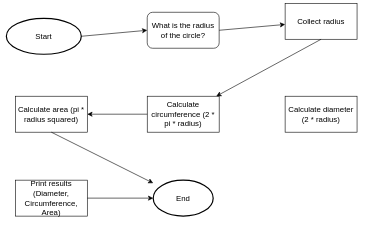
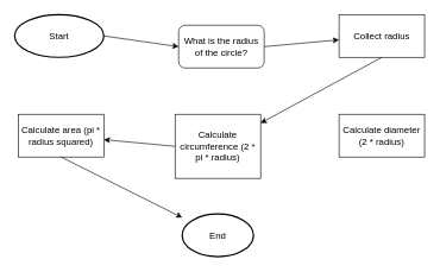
  <mxCell id="0" />
  <mxCell id="1" parent="0" />
- <mxCell id="2" value="&lt;font style=&quot;font-size: 13px;&quot;&gt;Start&lt;/font&gt;" style="strokeWidth=2;html=1;shape=mxgraph.flowchart.start_1;whiteSpace=wrap;" vertex="1" parent="1"><mxGeometry x="10" y="30" width="125" height="60" as="geometry" /></mxCell>
+ <mxCell id="2" value="&lt;font style=&quot;font-size: 13px;&quot;&gt;Start&lt;/font&gt;" style="strokeWidth=2;html=1;shape=mxgraph.flowchart.start_1;whiteSpace=wrap;" vertex="1" parent="1"><mxGeometry x="20" y="20" width="125" height="60" as="geometry" /></mxCell>
  <mxCell id="3" value="&lt;font style=&quot;font-size: 13px;&quot;&gt;Calculate diameter (2 * radius)&lt;/font&gt;" style="rounded=0;whiteSpace=wrap;html=1;" vertex="1" parent="1"><mxGeometry x="475" y="160" width="120" height="60" as="geometry" /></mxCell>
- <mxCell id="4" value="&lt;font style=&quot;font-size: 13px;&quot;&gt;Collect radius&lt;/font&gt;" style="rounded=0;whiteSpace=wrap;html=1;" vertex="1" parent="1"><mxGeometry x="475" y="5" width="120" height="60" as="geometry" /></mxCell>
+ <mxCell id="4" value="&lt;font style=&quot;font-size: 13px;&quot;&gt;Collect radius&lt;/font&gt;" style="rounded=0;whiteSpace=wrap;html=1;" vertex="1" parent="1"><mxGeometry x="475" y="20" width="120" height="60" as="geometry" /></mxCell>
  <mxCell id="5" value="&lt;font style=&quot;font-size: 13px;&quot;&gt;Calculate area (pi * radius squared)&lt;/font&gt;" style="rounded=0;whiteSpace=wrap;html=1;" vertex="1" parent="1"><mxGeometry x="25" y="160" width="120" height="60" as="geometry" /></mxCell>
- <mxCell id="6" value="&lt;font style=&quot;font-size: 13px;&quot;&gt;Calculate circumference (2 * pi * radius)&lt;/font&gt;" style="rounded=0;whiteSpace=wrap;html=1;" vertex="1" parent="1"><mxGeometry x="245" y="160" width="120" height="60" as="geometry" /></mxCell>
- <mxCell id="7" value="&lt;font style=&quot;font-size: 13px;&quot;&gt;Print results (Diameter, Circumference, Area)&lt;/font&gt;" style="rounded=0;whiteSpace=wrap;html=1;" vertex="1" parent="1"><mxGeometry x="25" y="300" width="120" height="60" as="geometry" /></mxCell>
+ <mxCell id="6" value="&lt;font style=&quot;font-size: 13px;&quot;&gt;Calculate circumference (2 * pi * radius)&lt;/font&gt;" style="rounded=0;whiteSpace=wrap;html=1;" vertex="1" parent="1"><mxGeometry x="245" y="160" width="120" height="90" as="geometry" /></mxCell>
  <mxCell id="8" value="&lt;font style=&quot;font-size: 13px;&quot;&gt;End&lt;/font&gt;" style="strokeWidth=2;html=1;shape=mxgraph.flowchart.start_1;whiteSpace=wrap;" vertex="1" parent="1"><mxGeometry x="255" y="300" width="100" height="60" as="geometry" /></mxCell>
- <mxCell id="9" value="&lt;font style=&quot;font-size: 13px;&quot;&gt;What is the radius of the circle?&lt;/font&gt;" style="rounded=1;whiteSpace=wrap;html=1;" vertex="1" parent="1"><mxGeometry x="245" y="20" width="120" height="60" as="geometry" /></mxCell>
+ <mxCell id="9" value="&lt;font style=&quot;font-size: 13px;&quot;&gt;What is the radius of the circle?&lt;/font&gt;" style="rounded=1;whiteSpace=wrap;html=1;" vertex="1" parent="1"><mxGeometry x="250" y="35" width="120" height="60" as="geometry" /></mxCell>
  <mxCell id="10" value="" style="edgeStyle=none;orthogonalLoop=1;jettySize=auto;html=1;rounded=0;exitX=1;exitY=0.5;exitDx=0;exitDy=0;exitPerimeter=0;entryX=0;entryY=0.5;entryDx=0;entryDy=0;" edge="1" parent="1" source="2" target="9"><mxGeometry width="100" relative="1" as="geometry"><mxPoint x="105" y="-10" as="sourcePoint" /><mxPoint x="205" y="-10" as="targetPoint" /><Array as="points" /></mxGeometry></mxCell>
  <mxCell id="11" value="" style="endArrow=classic;html=1;rounded=0;exitX=1;exitY=0.5;exitDx=0;exitDy=0;" edge="1" parent="1" source="9" target="4"><mxGeometry width="50" height="50" relative="1" as="geometry"><mxPoint x="374" y="60" as="sourcePoint" /><mxPoint x="424" as="targetPoint" y="10" /></mxGeometry></mxCell>
  <mxCell id="12" value="" style="endArrow=classic;html=1;rounded=0;exitX=0;exitY=0.5;exitDx=0;exitDy=0;" edge="1" parent="1" source="6" target="5"><mxGeometry width="50" height="50" relative="1" as="geometry"><mxPoint x="165" y="215" as="sourcePoint" /><mxPoint x="215" y="165" as="targetPoint" /></mxGeometry></mxCell>
  <mxCell id="13" value="" style="endArrow=classic;html=1;rounded=0;exitX=0.5;exitY=1;exitDx=0;exitDy=0;" edge="1" parent="1" source="5" target="8"><mxGeometry width="50" height="50" relative="1" as="geometry"><mxPoint x="75" y="290" as="sourcePoint" /><mxPoint x="125" y="240" as="targetPoint" /></mxGeometry></mxCell>
- <mxCell id="14" value="" style="endArrow=classic;html=1;rounded=0;exitX=1;exitY=0.5;exitDx=0;exitDy=0;entryX=0;entryY=0.5;entryDx=0;entryDy=0;entryPerimeter=0;" edge="1" parent="1" source="7" target="8"><mxGeometry width="50" height="50" relative="1" as="geometry"><mxPoint x="165" y="360" as="sourcePoint" /><mxPoint x="215" y="310" as="targetPoint" /></mxGeometry></mxCell>
  <mxCell id="15" value="" style="endArrow=classic;html=1;rounded=0;exitX=0.5;exitY=1;exitDx=0;exitDy=0;" edge="1" parent="1" source="4" target="6"><mxGeometry width="50" height="50" relative="1" as="geometry"><mxPoint x="510" y="150" as="sourcePoint" /><mxPoint x="560" y="100" as="targetPoint" /></mxGeometry></mxCell>
